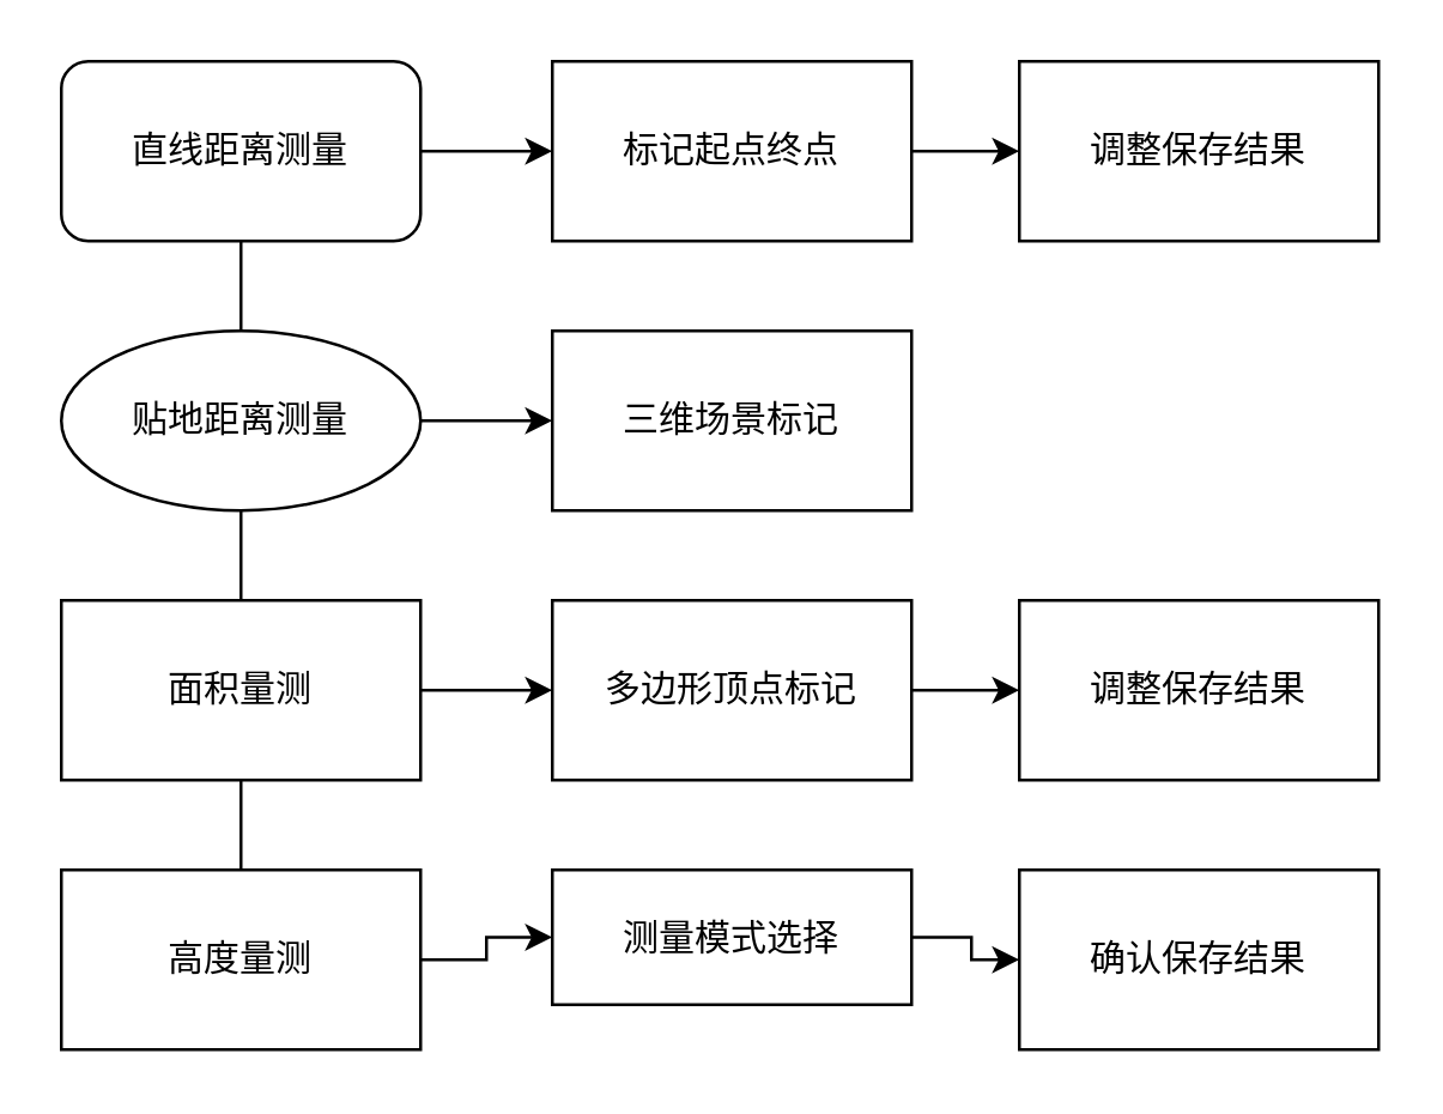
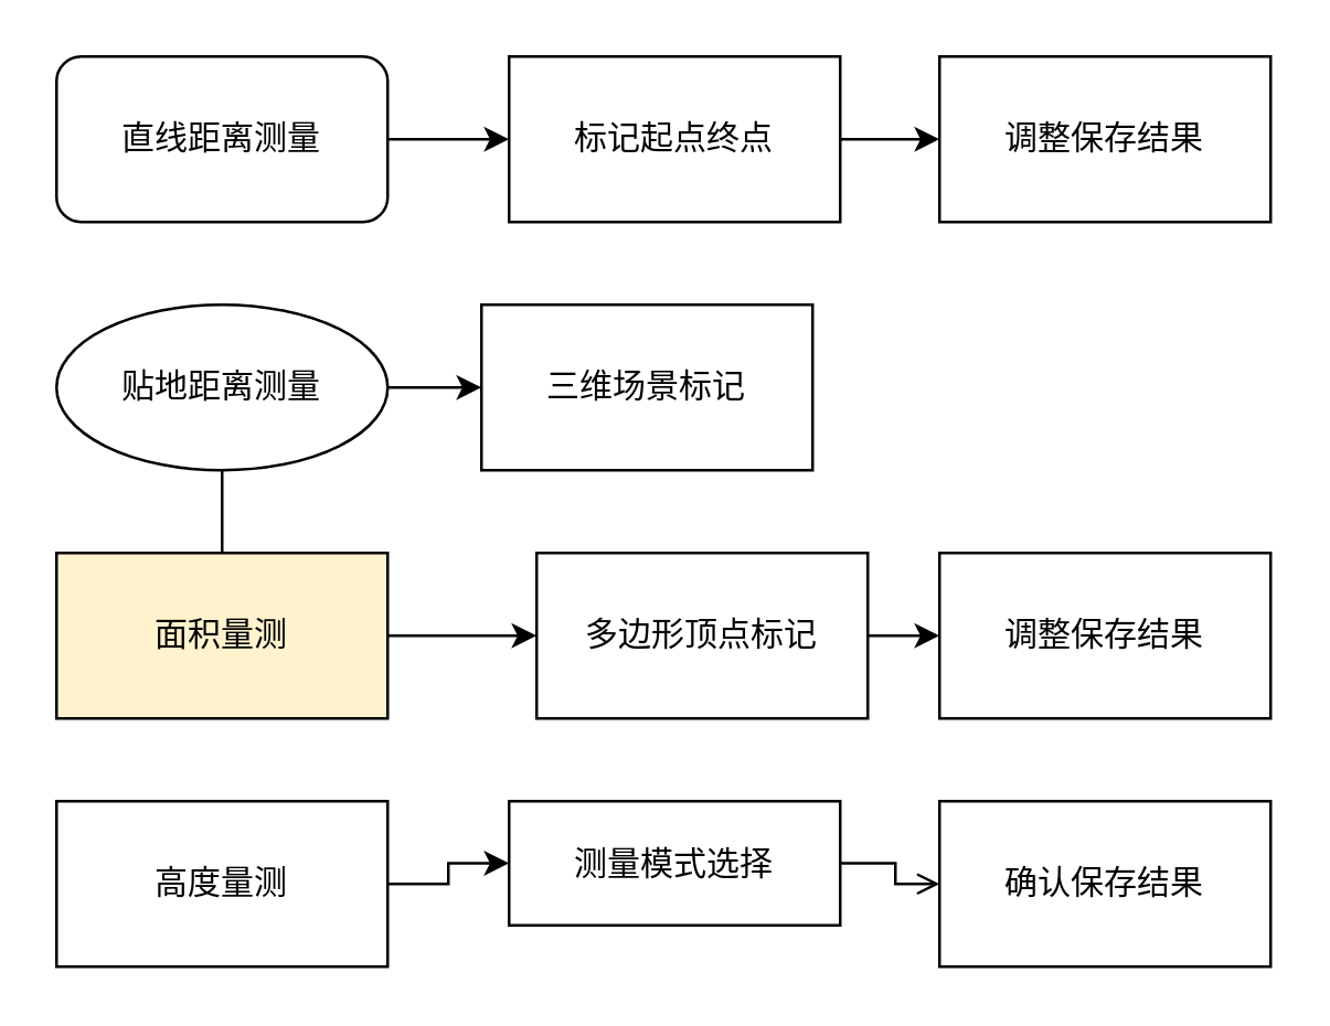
  <mxCell id="0" />
  <mxCell id="1" parent="0" />
  <mxCell id="2" style="edgeStyle=orthogonalEdgeStyle;rounded=0;orthogonalLoop=1;jettySize=auto;html=1;exitX=1;exitY=0.5;exitDx=0;exitDy=0;" edge="1" parent="1" source="3" target="5"><mxGeometry relative="1" as="geometry" /></mxCell>
  <mxCell id="3" value="直线距离测量" style="whiteSpace=wrap;html=1;rounded=1;" vertex="1" parent="1"><mxGeometry x="20" y="20" width="120" height="60" as="geometry" /></mxCell>
  <mxCell id="4" style="edgeStyle=orthogonalEdgeStyle;rounded=0;orthogonalLoop=1;jettySize=auto;html=1;exitX=1;exitY=0.5;exitDx=0;exitDy=0;" edge="1" parent="1" source="5" target="6"><mxGeometry relative="1" as="geometry" /></mxCell>
  <mxCell id="5" value="标记起点终点" style="rounded=0;whiteSpace=wrap;html=1;" vertex="1" parent="1"><mxGeometry x="184" y="20" width="120" height="60" as="geometry" /></mxCell>
  <mxCell id="6" value="调整保存结果" style="rounded=0;whiteSpace=wrap;html=1;" vertex="1" parent="1"><mxGeometry x="340" y="20" width="120" height="60" as="geometry" /></mxCell>
  <mxCell id="7" style="edgeStyle=orthogonalEdgeStyle;rounded=0;orthogonalLoop=1;jettySize=auto;html=1;exitX=1;exitY=0.5;exitDx=0;exitDy=0;entryX=0;entryY=0.5;entryDx=0;entryDy=0;" edge="1" parent="1" source="10" target="11"><mxGeometry relative="1" as="geometry" /></mxCell>
- <mxCell id="8" value="" style="edgeStyle=orthogonalEdgeStyle;rounded=0;orthogonalLoop=1;jettySize=auto;html=1;endArrow=none;endFill=0;" edge="1" parent="1" source="10" target="3"><mxGeometry relative="1" as="geometry" /></mxCell>
  <mxCell id="9" style="edgeStyle=orthogonalEdgeStyle;rounded=0;orthogonalLoop=1;jettySize=auto;html=1;exitX=0.5;exitY=1;exitDx=0;exitDy=0;endArrow=none;endFill=0;" edge="1" parent="1" source="10" target="14"><mxGeometry relative="1" as="geometry" /></mxCell>
  <mxCell id="10" value="贴地距离测量" style="ellipse;whiteSpace=wrap;html=1;" vertex="1" parent="1"><mxGeometry x="20" y="110" width="120" height="60" as="geometry" /></mxCell>
- <mxCell id="11" value="三维场景标记" style="rounded=0;whiteSpace=wrap;html=1;" vertex="1" parent="1"><mxGeometry x="184" y="110" width="120" height="60" as="geometry" /></mxCell>
+ <mxCell id="11" value="三维场景标记" style="rounded=0;whiteSpace=wrap;html=1;" vertex="1" parent="1"><mxGeometry x="174" y="110" width="120" height="60" as="geometry" /></mxCell>
  <mxCell id="12" style="edgeStyle=orthogonalEdgeStyle;rounded=0;orthogonalLoop=1;jettySize=auto;html=1;exitX=1;exitY=0.5;exitDx=0;exitDy=0;entryX=0;entryY=0.5;entryDx=0;entryDy=0;" edge="1" parent="1" source="14" target="16"><mxGeometry relative="1" as="geometry" /></mxCell>
- <mxCell id="13" style="edgeStyle=orthogonalEdgeStyle;rounded=0;orthogonalLoop=1;jettySize=auto;html=1;exitX=0.5;exitY=1;exitDx=0;exitDy=0;endArrow=none;endFill=0;" edge="1" parent="1" source="14" target="19"><mxGeometry relative="1" as="geometry" /></mxCell>
- <mxCell id="14" value="面积量测" style="rounded=0;whiteSpace=wrap;html=1;" vertex="1" parent="1"><mxGeometry x="20" y="200" width="120" height="60" as="geometry" /></mxCell>
+ <mxCell id="14" value="面积量测" style="rounded=0;whiteSpace=wrap;html=1;fillColor=#fff2cc;" vertex="1" parent="1"><mxGeometry x="20" y="200" width="120" height="60" as="geometry" /></mxCell>
  <mxCell id="15" style="edgeStyle=orthogonalEdgeStyle;rounded=0;orthogonalLoop=1;jettySize=auto;html=1;exitX=1;exitY=0.5;exitDx=0;exitDy=0;" edge="1" parent="1" source="16" target="17"><mxGeometry relative="1" as="geometry" /></mxCell>
- <mxCell id="16" value="多边形顶点标记" style="rounded=0;whiteSpace=wrap;html=1;" vertex="1" parent="1"><mxGeometry x="184" y="200" width="120" height="60" as="geometry" /></mxCell>
+ <mxCell id="16" value="多边形顶点标记" style="rounded=0;whiteSpace=wrap;html=1;" vertex="1" parent="1"><mxGeometry x="194" y="200" width="120" height="60" as="geometry" /></mxCell>
  <mxCell id="17" value="调整保存结果" style="rounded=0;whiteSpace=wrap;html=1;" vertex="1" parent="1"><mxGeometry x="340" y="200" width="120" height="60" as="geometry" /></mxCell>
  <mxCell id="18" style="edgeStyle=orthogonalEdgeStyle;rounded=0;orthogonalLoop=1;jettySize=auto;html=1;exitX=1;exitY=0.5;exitDx=0;exitDy=0;" edge="1" parent="1" source="19" target="21"><mxGeometry relative="1" as="geometry" /></mxCell>
  <mxCell id="19" value="高度量测" style="rounded=0;whiteSpace=wrap;html=1;" vertex="1" parent="1"><mxGeometry x="20" y="290" width="120" height="60" as="geometry" /></mxCell>
- <mxCell id="20" style="edgeStyle=orthogonalEdgeStyle;rounded=0;orthogonalLoop=1;jettySize=auto;html=1;exitX=1;exitY=0.5;exitDx=0;exitDy=0;" edge="1" parent="1" source="21" target="22"><mxGeometry relative="1" as="geometry" /></mxCell>
+ <mxCell id="20" style="edgeStyle=orthogonalEdgeStyle;rounded=0;orthogonalLoop=1;jettySize=auto;html=1;exitX=1;exitY=0.5;exitDx=0;exitDy=0;endArrow=open;" edge="1" parent="1" source="21" target="22"><mxGeometry relative="1" as="geometry" /></mxCell>
  <mxCell id="21" value="测量模式选择" style="rounded=0;whiteSpace=wrap;html=1;" vertex="1" parent="1"><mxGeometry x="184" y="290" width="120" height="45" as="geometry" /></mxCell>
  <mxCell id="22" value="确认保存结果" style="rounded=0;whiteSpace=wrap;html=1;" vertex="1" parent="1"><mxGeometry x="340" y="290" width="120" height="60" as="geometry" /></mxCell>
